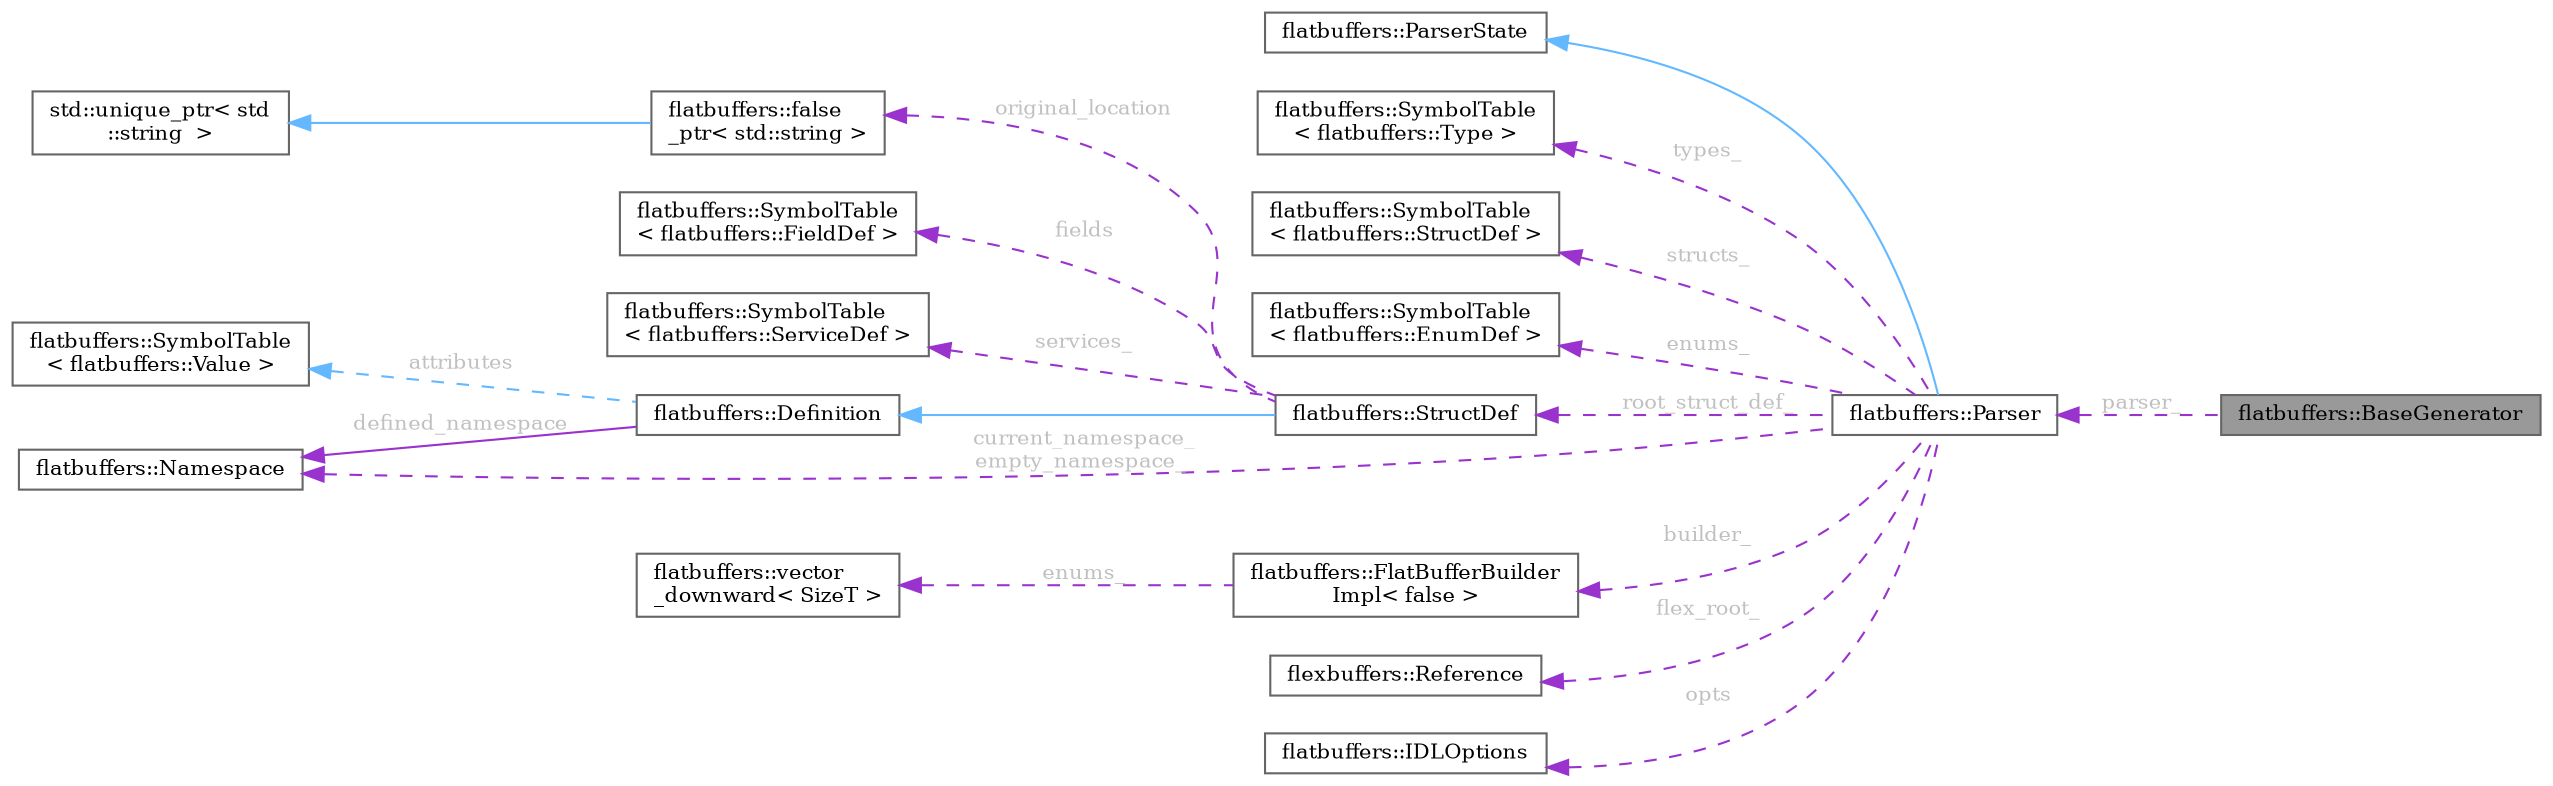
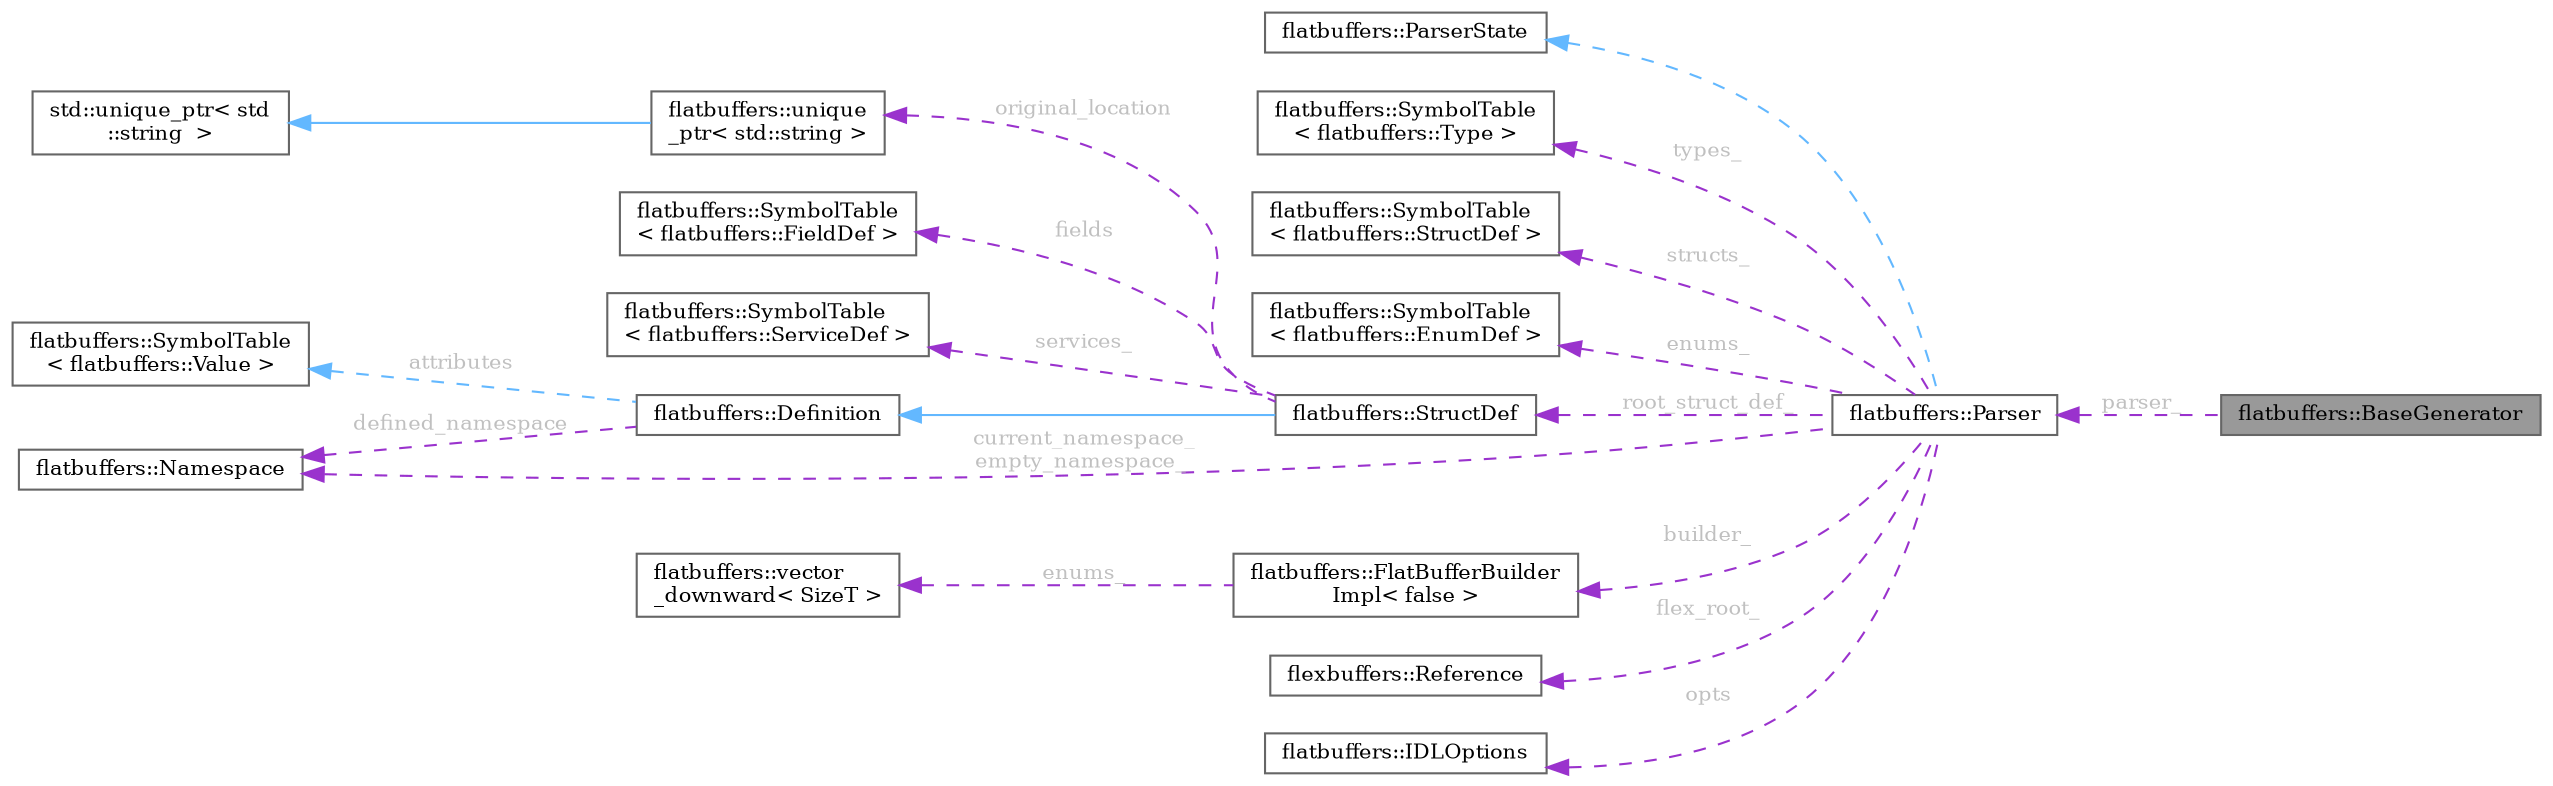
  digraph {
    fontname="DejaVu Serif"
    rankdir=LR
    node [color=gray40 fillcolor=white fontname="DejaVu Serif" fontsize=10 shape=box style=filled]
    edge [color=darkorchid3 dir=back fontcolor=grey fontname="DejaVu Serif" fontsize=10 labelfontname=Helvetica labelfontsize=10 style=dashed]
    n1 [fillcolor=grey60 fontcolor=black height=0.2 label="flatbuffers::BaseGenerator" width=0.4]
    n2 [height=0.2 label="flatbuffers::Parser" width=0.4]
    n3 [height=0.2 label="flatbuffers::ParserState" width=0.4]
    n4 [height=0.2 label="flatbuffers::SymbolTable\l\< flatbuffers::Type \>" width=0.4]
    n5 [height=0.2 label="flatbuffers::SymbolTable\l\< flatbuffers::StructDef \>" width=0.4]
    n6 [height=0.2 label="flatbuffers::SymbolTable\l\< flatbuffers::EnumDef \>" width=0.4]
    n7 [height=0.2 label="flatbuffers::SymbolTable\l\< flatbuffers::ServiceDef \>" width=0.4]
    n8 [height=0.2 label="flatbuffers::StructDef" width=0.4]
    n9 [height=0.2 label="flatbuffers::Namespace" width=0.4]
    n10 [height=0.2 label="flatbuffers::Definition" width=0.4]
    n11 [height=0.2 label="flatbuffers::FlatBufferBuilder\lImpl\< false \>" width=0.4]
    n12 [height=0.2 label="flatbuffers::vector\l_downward\< SizeT \>" width=0.4]
    n13 [height=0.2 label="flexbuffers::Reference" width=0.4]
    n14 [height=0.2 label="flatbuffers::SymbolTable\l\< flatbuffers::Value \>" width=0.4]
    n15 [height=0.2 label="flatbuffers::SymbolTable\l\< flatbuffers::FieldDef \>" width=0.4]
-   n16 [height=0.2 label="flatbuffers::false\l_ptr\< std::string \>" width=0.4]
+   n16 [height=0.2 label="flatbuffers::unique\l_ptr\< std::string \>" width=0.4]
    n17 [height=0.2 label="std::unique_ptr\< std\l::string  \>" width=0.4]
    n18 [height=0.2 label="flatbuffers::IDLOptions" width=0.4]
    n2 -> n1 [label=" parser_"]
-   n3 -> n2 [color=steelblue1 style=solid fontcolor=""]
+   n3 -> n2 [color=steelblue1 fontcolor=""]
    n4 -> n2 [label=" types_"]
    n5 -> n2 [label=" structs_"]
    n6 -> n2 [label=" enums_"]
    n7 -> n8 [label=" services_"]
    n8 -> n2 [label=" root_struct_def_"]
    n9 -> n2 [label=" current_namespace_\nempty_namespace_"]
-   n9 -> n10 [label=" defined_namespace" style=solid]
+   n9 -> n10 [label=" defined_namespace"]
    n10 -> n8 [color=steelblue1 style=solid fontcolor=""]
    n11 -> n2 [label=" builder_"]
    n12 -> n11 [label=" enums_"]
    n13 -> n2 [label=" flex_root_"]
    n14 -> n10 [color=steelblue1 label=" attributes"]
    n15 -> n8 [label=" fields"]
    n16 -> n8 [label=" original_location"]
    n17 -> n16 [color=steelblue1 style=solid fontcolor=""]
    n18 -> n2 [label=" opts"]
  }
